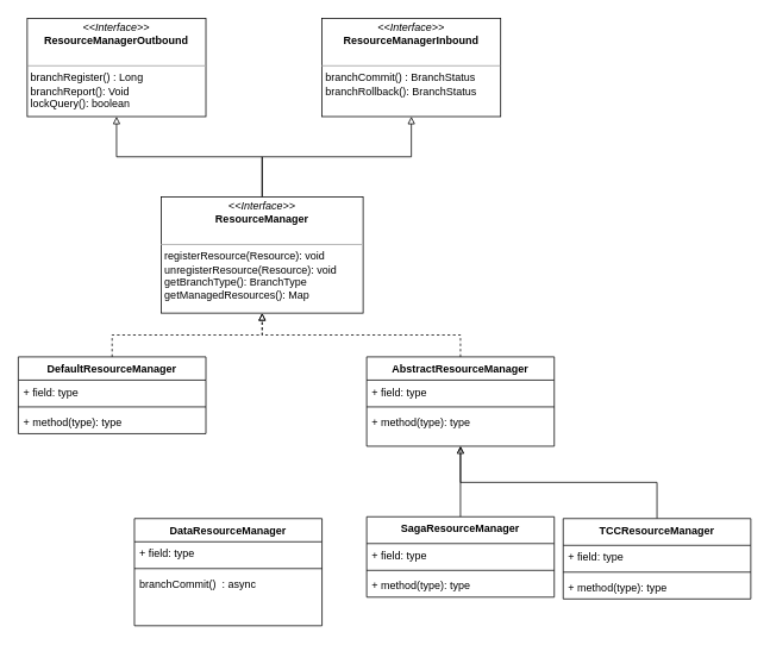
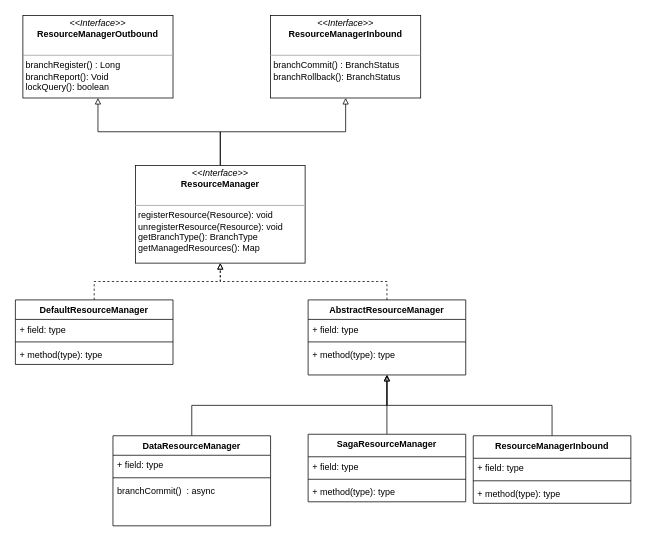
  <mxCell id="0" />
  <mxCell id="1" parent="0" />
  <mxCell id="2" value="&lt;p style=&quot;margin: 0px ; margin-top: 4px ; text-align: center&quot;&gt;&lt;i&gt;&amp;lt;&amp;lt;Interface&amp;gt;&amp;gt;&lt;/i&gt;&lt;br&gt;&lt;b&gt;ResourceManagerOutbound&lt;/b&gt;&lt;/p&gt;&lt;p style=&quot;margin: 0px ; margin-left: 4px&quot;&gt;&lt;br&gt;&lt;/p&gt;&lt;hr size=&quot;1&quot;&gt;&lt;p style=&quot;margin: 0px ; margin-left: 4px&quot;&gt;branchRegister() : Long&lt;br&gt;branchReport(): Void&lt;/p&gt;&lt;p style=&quot;margin: 0px ; margin-left: 4px&quot;&gt;lockQuery(): boolean&lt;/p&gt;" style="verticalAlign=top;align=left;overflow=fill;fontSize=12;fontFamily=Helvetica;html=1;" vertex="1" parent="1"><mxGeometry x="30" y="20" width="200" height="110" as="geometry" /></mxCell>
  <mxCell id="3" value="&lt;p style=&quot;margin: 0px ; margin-top: 4px ; text-align: center&quot;&gt;&lt;i&gt;&amp;lt;&amp;lt;Interface&amp;gt;&amp;gt;&lt;/i&gt;&lt;br&gt;&lt;b&gt;ResourceManagerInbound&lt;/b&gt;&lt;/p&gt;&lt;p style=&quot;margin: 0px ; margin-left: 4px&quot;&gt;&lt;br&gt;&lt;/p&gt;&lt;hr size=&quot;1&quot;&gt;&lt;p style=&quot;margin: 0px ; margin-left: 4px&quot;&gt;branchCommit() : BranchStatus&lt;br&gt;branchRollback(): BranchStatus&lt;/p&gt;&lt;p style=&quot;margin: 0px ; margin-left: 4px&quot;&gt;&lt;br&gt;&lt;/p&gt;" style="verticalAlign=top;align=left;overflow=fill;fontSize=12;fontFamily=Helvetica;html=1;" vertex="1" parent="1"><mxGeometry x="360" y="20" width="200" height="110" as="geometry" /></mxCell>
  <mxCell id="4" style="edgeStyle=orthogonalEdgeStyle;rounded=0;orthogonalLoop=1;jettySize=auto;html=1;exitX=0.5;exitY=0;exitDx=0;exitDy=0;entryX=0.5;entryY=1;entryDx=0;entryDy=0;endArrow=block;endFill=0;" edge="1" parent="1" source="6" target="2"><mxGeometry relative="1" as="geometry" /></mxCell>
  <mxCell id="5" style="edgeStyle=orthogonalEdgeStyle;rounded=0;orthogonalLoop=1;jettySize=auto;html=1;exitX=0.5;exitY=0;exitDx=0;exitDy=0;entryX=0.5;entryY=1;entryDx=0;entryDy=0;endArrow=block;endFill=0;" edge="1" parent="1" source="6" target="3"><mxGeometry relative="1" as="geometry" /></mxCell>
  <mxCell id="6" value="&lt;p style=&quot;margin: 0px ; margin-top: 4px ; text-align: center&quot;&gt;&lt;i&gt;&amp;lt;&amp;lt;Interface&amp;gt;&amp;gt;&lt;/i&gt;&lt;br&gt;&lt;b&gt;ResourceManager&lt;/b&gt;&lt;/p&gt;&lt;p style=&quot;margin: 0px ; margin-left: 4px&quot;&gt;&lt;br&gt;&lt;/p&gt;&lt;hr size=&quot;1&quot;&gt;&lt;p style=&quot;margin: 0px ; margin-left: 4px&quot;&gt;registerResource(Resource): void&lt;/p&gt;&lt;p style=&quot;margin: 0px ; margin-left: 4px&quot;&gt;unregisterResource(Resource): void&amp;nbsp;&lt;/p&gt;&lt;p style=&quot;margin: 0px ; margin-left: 4px&quot;&gt;getBranchType(): BranchType&lt;/p&gt;&lt;p style=&quot;margin: 0px ; margin-left: 4px&quot;&gt;getManagedResources(): Map&lt;/p&gt;" style="verticalAlign=top;align=left;overflow=fill;fontSize=12;fontFamily=Helvetica;html=1;" vertex="1" parent="1"><mxGeometry x="180" y="220" width="226" height="130" as="geometry" /></mxCell>
  <mxCell id="7" style="edgeStyle=orthogonalEdgeStyle;rounded=0;orthogonalLoop=1;jettySize=auto;html=1;exitX=0.5;exitY=0;exitDx=0;exitDy=0;entryX=0.5;entryY=1;entryDx=0;entryDy=0;endArrow=block;endFill=0;dashed=1;" edge="1" parent="1" source="8" target="6"><mxGeometry relative="1" as="geometry" /></mxCell>
  <mxCell id="8" value="DefaultResourceManager" style="swimlane;fontStyle=1;align=center;verticalAlign=top;childLayout=stackLayout;horizontal=1;startSize=26;horizontalStack=0;resizeParent=1;resizeParentMax=0;resizeLast=0;collapsible=1;marginBottom=0;" vertex="1" parent="1"><mxGeometry x="20" y="399" width="210" height="86" as="geometry" /></mxCell>
  <mxCell id="9" value="+ field: type" style="text;strokeColor=none;fillColor=none;align=left;verticalAlign=top;spacingLeft=4;spacingRight=4;overflow=hidden;rotatable=0;points=[[0,0.5],[1,0.5]];portConstraint=eastwest;" vertex="1" parent="8"><mxGeometry y="26" width="210" height="26" as="geometry" /></mxCell>
  <mxCell id="10" value="" style="line;strokeWidth=1;fillColor=none;align=left;verticalAlign=middle;spacingTop=-1;spacingLeft=3;spacingRight=3;rotatable=0;labelPosition=right;points=[];portConstraint=eastwest;" vertex="1" parent="8"><mxGeometry y="52" width="210" height="8" as="geometry" /></mxCell>
  <mxCell id="11" value="+ method(type): type" style="text;strokeColor=none;fillColor=none;align=left;verticalAlign=top;spacingLeft=4;spacingRight=4;overflow=hidden;rotatable=0;points=[[0,0.5],[1,0.5]];portConstraint=eastwest;" vertex="1" parent="8"><mxGeometry y="60" width="210" height="26" as="geometry" /></mxCell>
  <mxCell id="12" style="edgeStyle=orthogonalEdgeStyle;rounded=0;orthogonalLoop=1;jettySize=auto;html=1;exitX=0.5;exitY=0;exitDx=0;exitDy=0;entryX=0.5;entryY=1;entryDx=0;entryDy=0;dashed=1;endArrow=block;endFill=0;" edge="1" parent="1" source="13" target="6"><mxGeometry relative="1" as="geometry" /></mxCell>
  <mxCell id="13" value="AbstractResourceManager" style="swimlane;fontStyle=1;align=center;verticalAlign=top;childLayout=stackLayout;horizontal=1;startSize=26;horizontalStack=0;resizeParent=1;resizeParentMax=0;resizeLast=0;collapsible=1;marginBottom=0;" vertex="1" parent="1"><mxGeometry x="410" y="399" width="210" height="100" as="geometry" /></mxCell>
  <mxCell id="14" value="+ field: type" style="text;strokeColor=none;fillColor=none;align=left;verticalAlign=top;spacingLeft=4;spacingRight=4;overflow=hidden;rotatable=0;points=[[0,0.5],[1,0.5]];portConstraint=eastwest;" vertex="1" parent="13"><mxGeometry y="26" width="210" height="26" as="geometry" /></mxCell>
  <mxCell id="15" value="" style="line;strokeWidth=1;fillColor=none;align=left;verticalAlign=middle;spacingTop=-1;spacingLeft=3;spacingRight=3;rotatable=0;labelPosition=right;points=[];portConstraint=eastwest;" vertex="1" parent="13"><mxGeometry y="52" width="210" height="8" as="geometry" /></mxCell>
  <mxCell id="16" value="+ method(type): type" style="text;strokeColor=none;fillColor=none;align=left;verticalAlign=top;spacingLeft=4;spacingRight=4;overflow=hidden;rotatable=0;points=[[0,0.5],[1,0.5]];portConstraint=eastwest;" vertex="1" parent="13"><mxGeometry y="60" width="210" height="40" as="geometry" /></mxCell>
+ <mxCell id="17" style="edgeStyle=orthogonalEdgeStyle;rounded=0;orthogonalLoop=1;jettySize=auto;html=1;exitX=0.5;exitY=0;exitDx=0;exitDy=0;endArrow=block;endFill=0;" edge="1" parent="1" source="18" target="13"><mxGeometry relative="1" as="geometry" /></mxCell>
  <mxCell id="18" value="DataResourceManager" style="swimlane;fontStyle=1;align=center;verticalAlign=top;childLayout=stackLayout;horizontal=1;startSize=26;horizontalStack=0;resizeParent=1;resizeParentMax=0;resizeLast=0;collapsible=1;marginBottom=0;" vertex="1" parent="1"><mxGeometry x="150" y="580" width="210" height="120" as="geometry" /></mxCell>
  <mxCell id="19" value="+ field: type" style="text;strokeColor=none;fillColor=none;align=left;verticalAlign=top;spacingLeft=4;spacingRight=4;overflow=hidden;rotatable=0;points=[[0,0.5],[1,0.5]];portConstraint=eastwest;" vertex="1" parent="18"><mxGeometry y="26" width="210" height="26" as="geometry" /></mxCell>
  <mxCell id="20" value="" style="line;strokeWidth=1;fillColor=none;align=left;verticalAlign=middle;spacingTop=-1;spacingLeft=3;spacingRight=3;rotatable=0;labelPosition=right;points=[];portConstraint=eastwest;" vertex="1" parent="18"><mxGeometry y="52" width="210" height="8" as="geometry" /></mxCell>
  <mxCell id="21" value="branchCommit()  : async&#10;" style="text;strokeColor=none;fillColor=none;align=left;verticalAlign=top;spacingLeft=4;spacingRight=4;overflow=hidden;rotatable=0;points=[[0,0.5],[1,0.5]];portConstraint=eastwest;" vertex="1" parent="18"><mxGeometry y="60" width="210" height="60" as="geometry" /></mxCell>
  <mxCell id="22" style="edgeStyle=orthogonalEdgeStyle;rounded=0;orthogonalLoop=1;jettySize=auto;html=1;exitX=0.5;exitY=0;exitDx=0;exitDy=0;endArrow=block;endFill=0;" edge="1" parent="1" source="23" target="13"><mxGeometry relative="1" as="geometry" /></mxCell>
  <mxCell id="23" value="SagaResourceManager" style="swimlane;fontStyle=1;align=center;verticalAlign=top;childLayout=stackLayout;horizontal=1;startSize=30;horizontalStack=0;resizeParent=1;resizeParentMax=0;resizeLast=0;collapsible=1;marginBottom=0;" vertex="1" parent="1"><mxGeometry x="410" y="578" width="210" height="90" as="geometry" /></mxCell>
  <mxCell id="24" value="+ field: type" style="text;strokeColor=none;fillColor=none;align=left;verticalAlign=top;spacingLeft=4;spacingRight=4;overflow=hidden;rotatable=0;points=[[0,0.5],[1,0.5]];portConstraint=eastwest;" vertex="1" parent="23"><mxGeometry y="30" width="210" height="26" as="geometry" /></mxCell>
  <mxCell id="25" value="" style="line;strokeWidth=1;fillColor=none;align=left;verticalAlign=middle;spacingTop=-1;spacingLeft=3;spacingRight=3;rotatable=0;labelPosition=right;points=[];portConstraint=eastwest;" vertex="1" parent="23"><mxGeometry y="56" width="210" height="8" as="geometry" /></mxCell>
  <mxCell id="26" value="+ method(type): type" style="text;strokeColor=none;fillColor=none;align=left;verticalAlign=top;spacingLeft=4;spacingRight=4;overflow=hidden;rotatable=0;points=[[0,0.5],[1,0.5]];portConstraint=eastwest;" vertex="1" parent="23"><mxGeometry y="64" width="210" height="26" as="geometry" /></mxCell>
  <mxCell id="27" style="edgeStyle=orthogonalEdgeStyle;rounded=0;orthogonalLoop=1;jettySize=auto;html=1;exitX=0.5;exitY=0;exitDx=0;exitDy=0;endArrow=open;endFill=0;" edge="1" parent="1" source="28" target="13"><mxGeometry relative="1" as="geometry" /></mxCell>
- <mxCell id="28" value="TCCResourceManager" style="swimlane;fontStyle=1;align=center;verticalAlign=top;childLayout=stackLayout;horizontal=1;startSize=30;horizontalStack=0;resizeParent=1;resizeParentMax=0;resizeLast=0;collapsible=1;marginBottom=0;" vertex="1" parent="1"><mxGeometry x="630" y="580" width="210" height="90" as="geometry" /></mxCell>
+ <mxCell id="28" value="ResourceManagerInbound" style="swimlane;fontStyle=1;align=center;verticalAlign=top;childLayout=stackLayout;horizontal=1;startSize=30;horizontalStack=0;resizeParent=1;resizeParentMax=0;resizeLast=0;collapsible=1;marginBottom=0;" vertex="1" parent="1"><mxGeometry x="630" y="580" width="210" height="90" as="geometry" /></mxCell>
  <mxCell id="29" value="+ field: type" style="text;strokeColor=none;fillColor=none;align=left;verticalAlign=top;spacingLeft=4;spacingRight=4;overflow=hidden;rotatable=0;points=[[0,0.5],[1,0.5]];portConstraint=eastwest;" vertex="1" parent="28"><mxGeometry y="30" width="210" height="26" as="geometry" /></mxCell>
  <mxCell id="30" value="" style="line;strokeWidth=1;fillColor=none;align=left;verticalAlign=middle;spacingTop=-1;spacingLeft=3;spacingRight=3;rotatable=0;labelPosition=right;points=[];portConstraint=eastwest;" vertex="1" parent="28"><mxGeometry y="56" width="210" height="8" as="geometry" /></mxCell>
  <mxCell id="31" value="+ method(type): type" style="text;strokeColor=none;fillColor=none;align=left;verticalAlign=top;spacingLeft=4;spacingRight=4;overflow=hidden;rotatable=0;points=[[0,0.5],[1,0.5]];portConstraint=eastwest;" vertex="1" parent="28"><mxGeometry y="64" width="210" height="26" as="geometry" /></mxCell>
